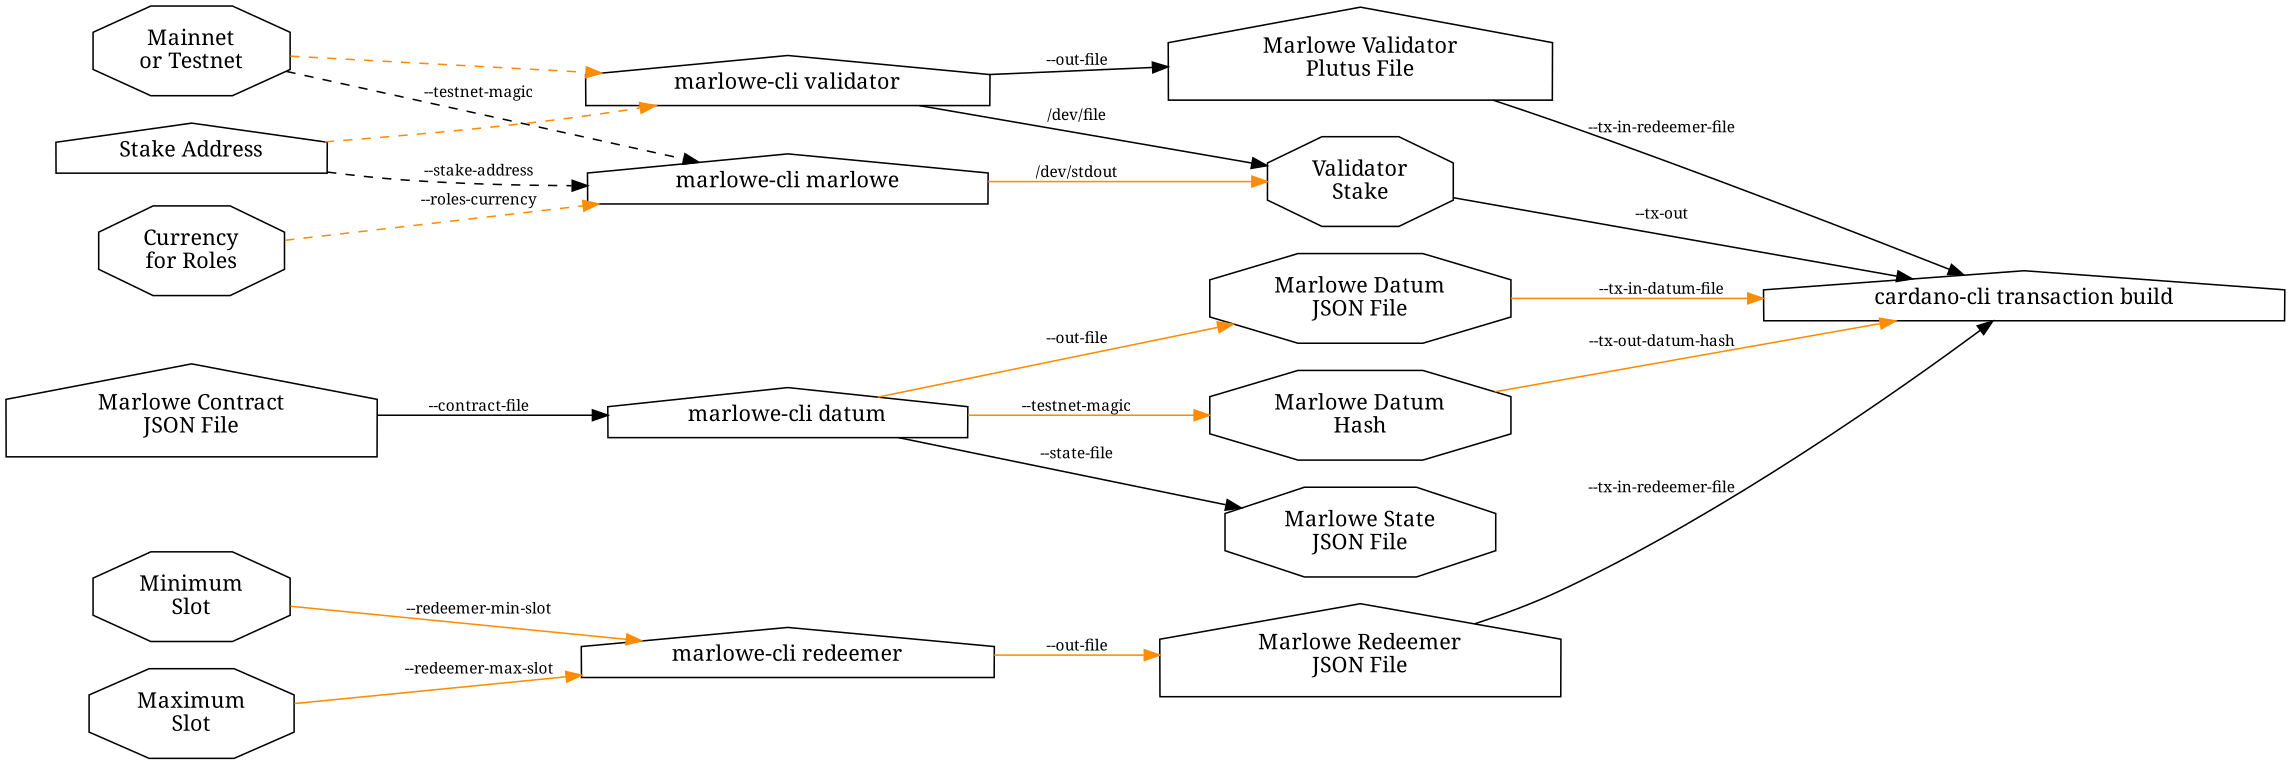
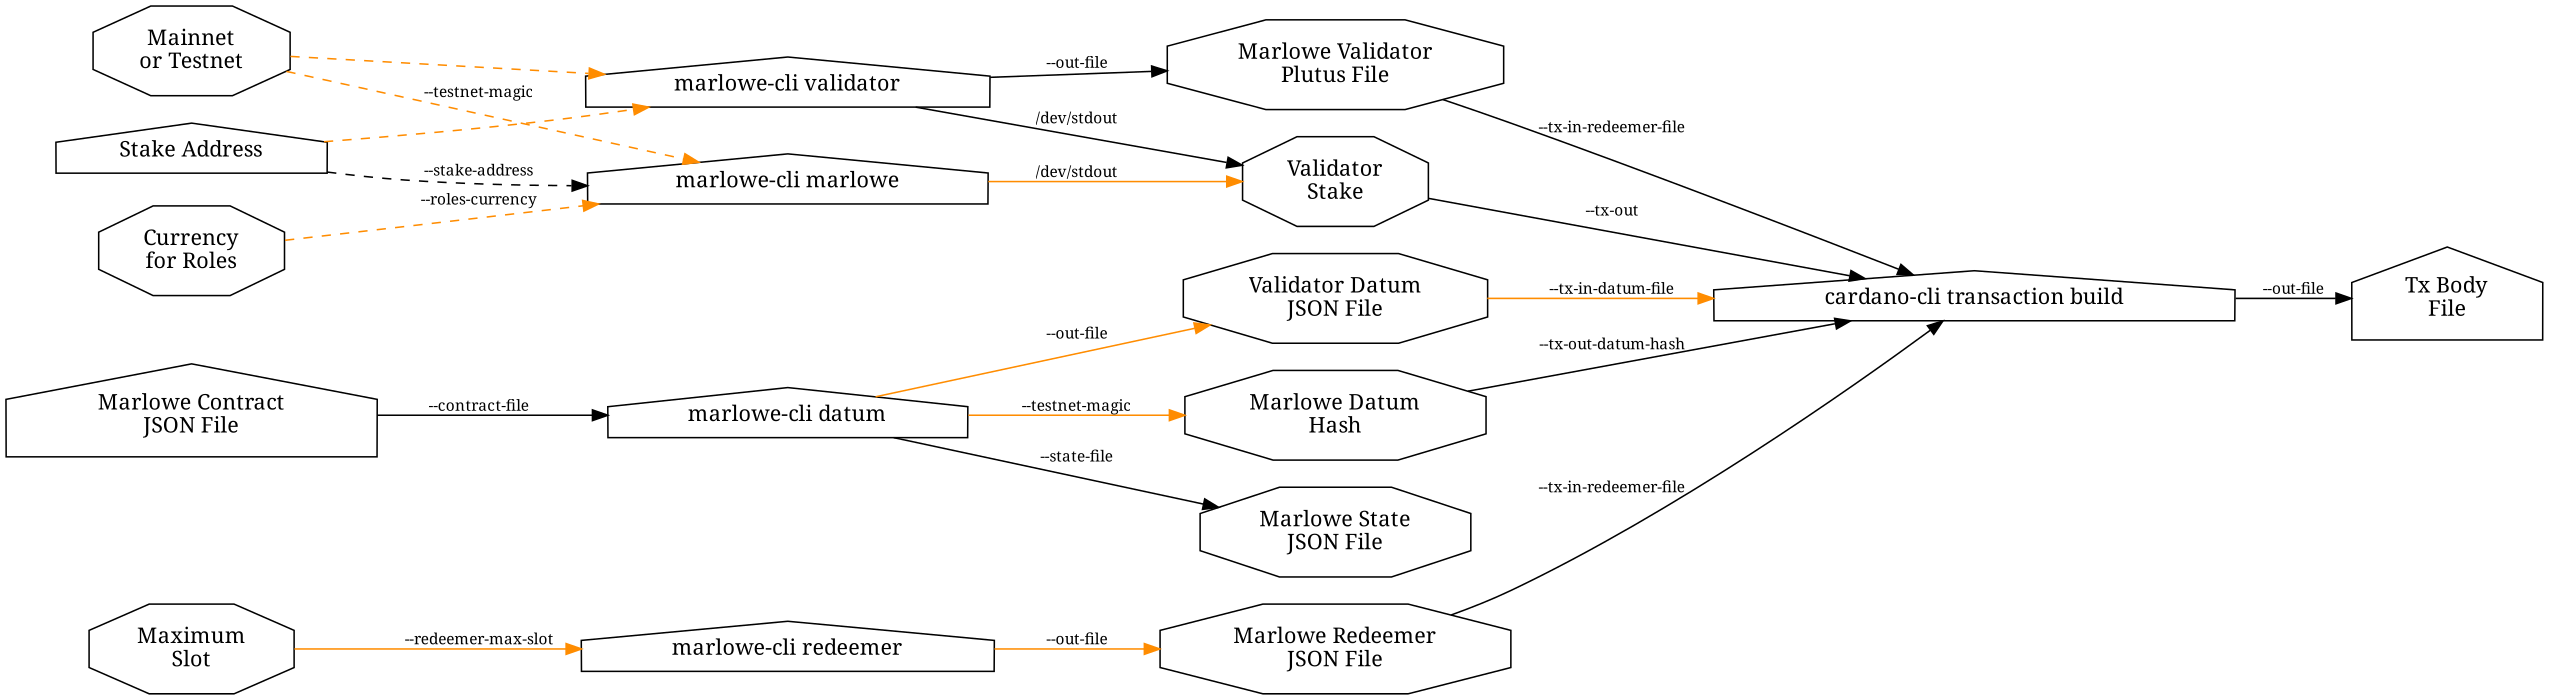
  digraph {
    fontname="Noto Serif"
    rankdir=LR
    node [fontname="Noto Serif" shape=octagon]
    edge [color=darkorange fontname="Noto Serif" fontsize=10]
    n1 [label="Mainnet\nor Testnet"]
    n2 [label="marlowe-cli marlowe" shape=house]
    n3 [label="marlowe-cli validator" shape=house]
    n4 [label="Validator\nStake"]
-   n5 [label="Marlowe Validator\nPlutus File" shape=house]
+   n5 [label="Marlowe Validator\nPlutus File"]
    n6 [label="Stake Address" shape=house]
    n7 [label="Currency\nfor Roles"]
    n8 [label="cardano-cli transaction build" shape=house]
+   n9 [label="Tx Body\nFile" shape=house]
    n10 [label="Marlowe Contract\nJSON File" shape=house]
    n11 [label="marlowe-cli datum" shape=house]
    n12 [label="Marlowe State\nJSON File"]
-   n13 [label="Marlowe Datum\nJSON File"]
+   n13 [label="Validator Datum\nJSON File"]
    n14 [label="Marlowe Datum\nHash"]
-   n15 [label="Minimum\nSlot"]
    n16 [label="marlowe-cli redeemer" shape=house]
-   n17 [label="Marlowe Redeemer\nJSON File" shape=house]
+   n17 [label="Marlowe Redeemer\nJSON File"]
    n18 [label="Maximum\nSlot"]
-   n1 -> n2 [color=black label="--testnet-magic" style=dashed]
+   n1 -> n2 [label="--testnet-magic" style=dashed]
    n1 -> n3 [style=dashed fontsize=""]
    n2 -> n4 [label="/dev/stdout"]
-   n3 -> n4 [color=black label="/dev/file"]
+   n3 -> n4 [color=black label="/dev/stdout"]
    n3 -> n5 [color=black label="--out-file"]
    n4 -> n8 [color=black label="--tx-out"]
    n5 -> n8 [color=black label="--tx-in-redeemer-file"]
    n6 -> n2 [color=black label="--stake-address" style=dashed]
    n6 -> n3 [style=dashed fontsize=""]
    n7 -> n2 [label="--roles-currency" style=dashed]
+   n8 -> n9 [color=black label="--out-file"]
    n10 -> n11 [color=black label="--contract-file"]
    n11 -> n12 [color=black label="--state-file"]
    n11 -> n13 [label="--out-file"]
    n11 -> n14 [label="--testnet-magic"]
    n13 -> n8 [label="--tx-in-datum-file"]
-   n14 -> n8 [label="--tx-out-datum-hash"]
-   n15 -> n16 [label="--redeemer-min-slot"]
+   n14 -> n8 [color=black label="--tx-out-datum-hash"]
    n16 -> n17 [label="--out-file"]
    n17 -> n8 [color=black label="--tx-in-redeemer-file"]
    n18 -> n16 [label="--redeemer-max-slot"]
  }
